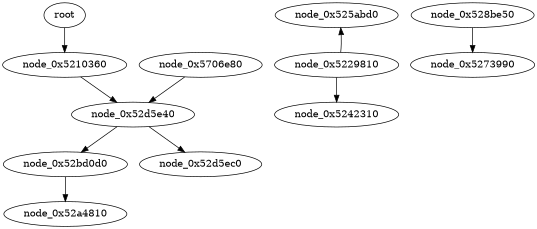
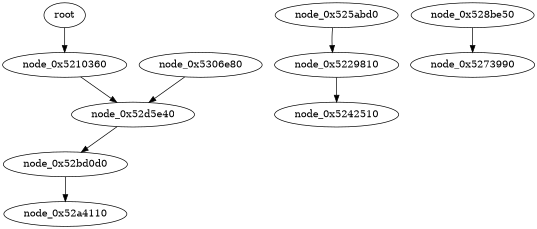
  digraph {
    n1 [label=root]
    node_0x5210360
    node_0x52d5e40
    node_0x525abd0
    node_0x5229810
-   node_0x5242310
+   node_0x5242310 [label=node_0x5242510]
    n7 [label=node_0x5273990]
    node_0x528be50
    node_0x52bd0d0
-   node_0x52a4810
-   node_0x52d5ec0
-   node_0x5306e80 [label=node_0x5706e80]
+   node_0x52a4810 [label=node_0x52a4110]
+   node_0x5306e80
    n1 -> node_0x5210360
    node_0x5210360 -> node_0x52d5e40
    node_0x52d5e40 -> node_0x52bd0d0
-   node_0x52d5e40 -> node_0x52d5ec0
-   node_0x5229810 -> node_0x525abd0
+   node_0x525abd0 -> node_0x5229810
    node_0x5229810 -> node_0x5242310
    node_0x528be50 -> n7
    node_0x52bd0d0 -> node_0x52a4810
    node_0x5306e80 -> node_0x52d5e40
  }
